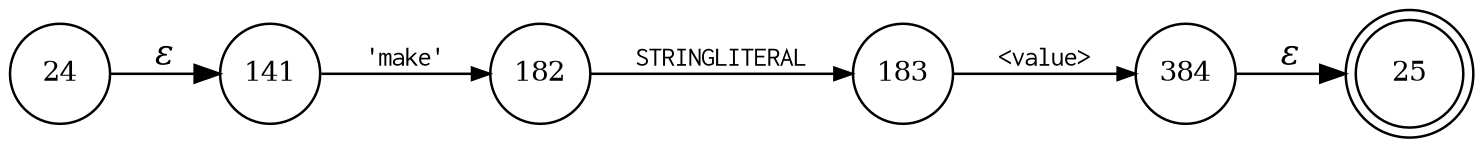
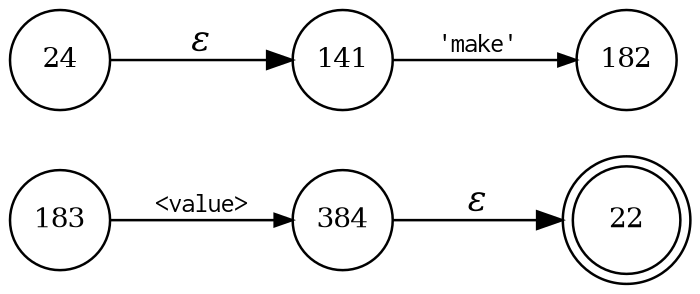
  digraph {
    rankdir=LR
    node [fixedsize=true fontsize=11 shape=circle peripheries=1]
    edge [arrowhead=normal arrowsize=.7 fontname=Courier fontsize=11]
-   n1 [label=25 shape=doublecircle width=.6 peripheries=""]
+   n1 [label=22 shape=doublecircle width=.6 peripheries=""]
    n2 [label=141 width=.55]
    n3 [label=182 width=.55]
    n4 [label=183 width=.55]
    n5 [label=384 width=.55]
    n6 [label=24 width=.55]
    n2 -> n3 [label="'make'"]
-   n3 -> n4 [label=STRINGLITERAL]
    n4 -> n5 [label="<value>"]
    n5 -> n1 [fontname="Times-Italic" label="&epsilon;" arrowhead="" arrowsize="" fontsize=""]
    n6 -> n2 [fontname="Times-Italic" label="&epsilon;" arrowhead="" arrowsize="" fontsize=""]
  }
